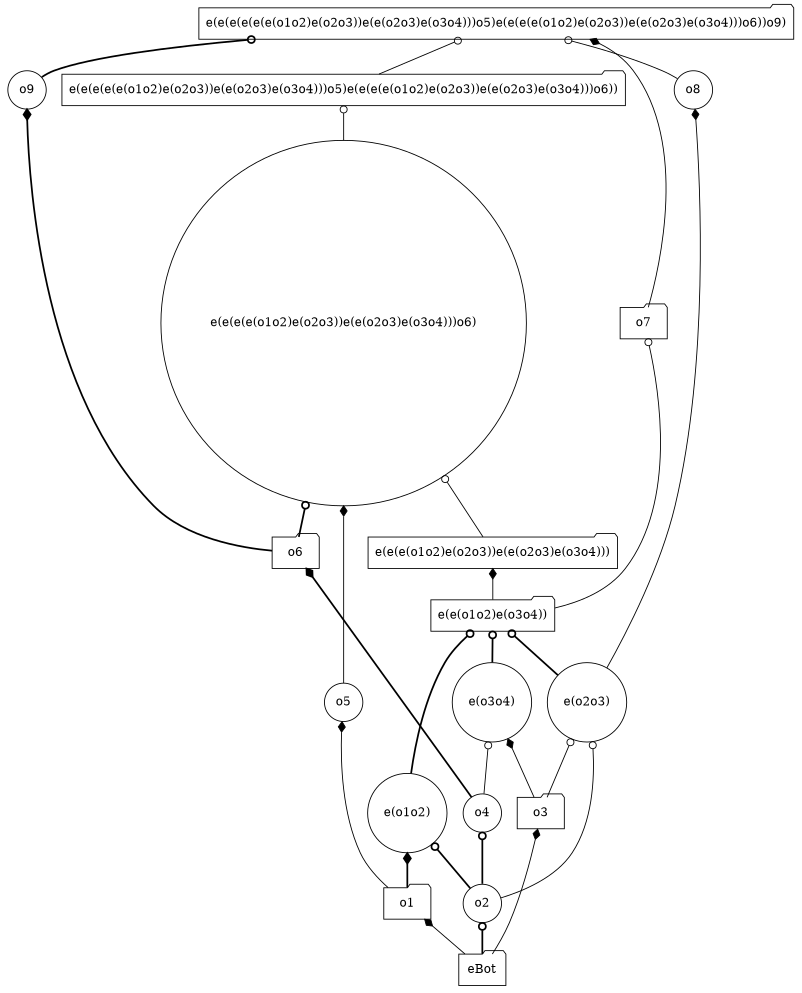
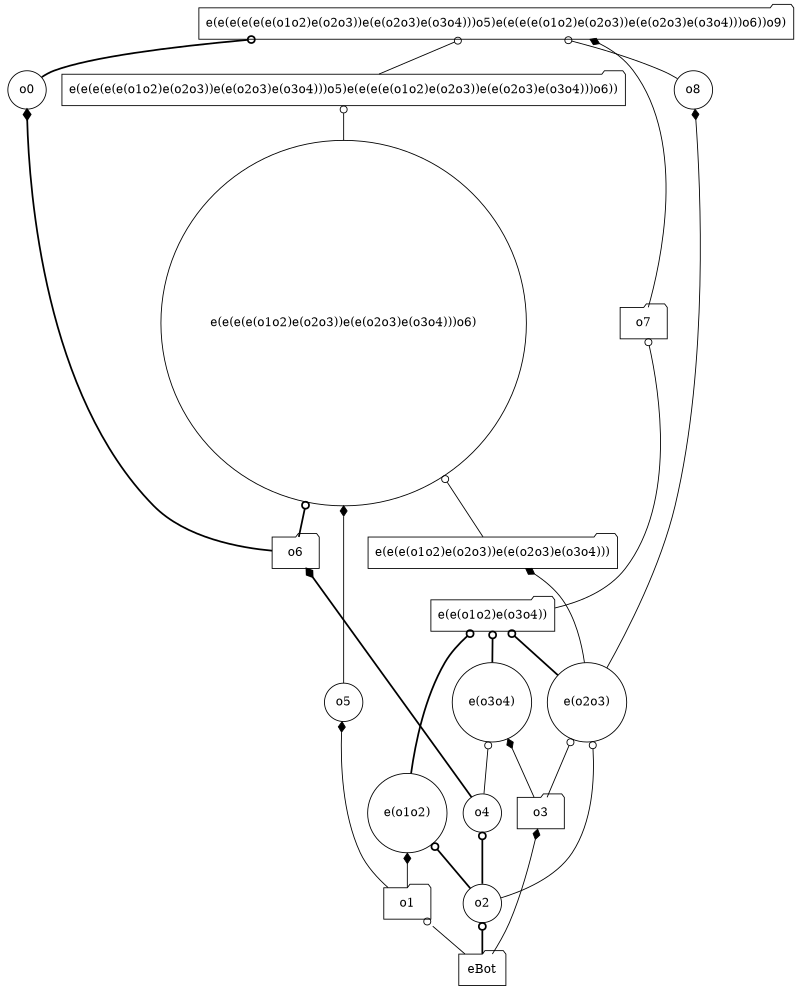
  strict digraph {
    rankdir=BT
    node [shape=folder]
    edge [arrowhead=odot style=solid]
    o6
    o4 [shape=circle]
    "e(o3o4)" [shape=circle]
-   o9 [shape=circle]
+   o9 [shape=circle label=o0]
    "e(e(e(e(o1o2)e(o2o3))e(e(o2o3)e(o3o4)))o6)" [shape=circle]
    "e(e(o1o2)e(o3o4))"
    "e(e(e(e(e(e(o1o2)e(o2o3))e(e(o2o3)e(o3o4)))o5)e(e(e(e(o1o2)e(o2o3))e(e(o2o3)e(o3o4)))o6))o9)"
    "e(e(e(o1o2)e(o2o3))e(e(o2o3)e(o3o4)))"
    o7
    "e(e(e(e(e(o1o2)e(o2o3))e(e(o2o3)e(o3o4)))o5)e(e(e(e(o1o2)e(o2o3))e(e(o2o3)e(o3o4)))o6))"
    o1
    "e(o1o2)" [shape=circle]
    o5 [shape=circle]
    eBot
    o2 [shape=circle]
    o3
    "e(o2o3)" [shape=circle]
    o8 [shape=circle]
    o6 -> o9 [arrowhead=diamond style=bold]
    o6 -> "e(e(e(e(o1o2)e(o2o3))e(e(o2o3)e(o3o4)))o6)" [style=bold]
    o4 -> o6 [arrowhead=diamond style=bold]
    o4 -> "e(o3o4)"
    "e(o3o4)" -> "e(e(o1o2)e(o3o4))" [style=bold]
    o9 -> "e(e(e(e(e(e(o1o2)e(o2o3))e(e(o2o3)e(o3o4)))o5)e(e(e(e(o1o2)e(o2o3))e(e(o2o3)e(o3o4)))o6))o9)" [style=bold]
    "e(e(e(e(o1o2)e(o2o3))e(e(o2o3)e(o3o4)))o6)" -> "e(e(e(e(e(o1o2)e(o2o3))e(e(o2o3)e(o3o4)))o5)e(e(e(e(o1o2)e(o2o3))e(e(o2o3)e(o3o4)))o6))"
-   "e(e(o1o2)e(o3o4))" -> "e(e(e(o1o2)e(o2o3))e(e(o2o3)e(o3o4)))" [arrowhead=diamond]
+   "e(o2o3)" -> "e(e(e(o1o2)e(o2o3))e(e(o2o3)e(o3o4)))" [arrowhead=diamond]
    "e(e(o1o2)e(o3o4))" -> o7
    "e(e(e(o1o2)e(o2o3))e(e(o2o3)e(o3o4)))" -> "e(e(e(e(o1o2)e(o2o3))e(e(o2o3)e(o3o4)))o6)"
    o7 -> "e(e(e(e(e(e(o1o2)e(o2o3))e(e(o2o3)e(o3o4)))o5)e(e(e(e(o1o2)e(o2o3))e(e(o2o3)e(o3o4)))o6))o9)" [arrowhead=diamond]
    "e(e(e(e(e(o1o2)e(o2o3))e(e(o2o3)e(o3o4)))o5)e(e(e(e(o1o2)e(o2o3))e(e(o2o3)e(o3o4)))o6))" -> "e(e(e(e(e(e(o1o2)e(o2o3))e(e(o2o3)e(o3o4)))o5)e(e(e(e(o1o2)e(o2o3))e(e(o2o3)e(o3o4)))o6))o9)"
-   o1 -> "e(o1o2)" [arrowhead=diamond style=bold]
+   o1 -> "e(o1o2)" [arrowhead=diamond]
    o1 -> o5 [arrowhead=diamond]
    "e(o1o2)" -> "e(e(o1o2)e(o3o4))" [style=bold]
    o5 -> "e(e(e(e(o1o2)e(o2o3))e(e(o2o3)e(o3o4)))o6)" [arrowhead=diamond]
-   eBot -> o1 [arrowhead=diamond]
+   eBot -> o1
    eBot -> o2 [style=bold]
    eBot -> o3 [arrowhead=diamond]
    o2 -> o4 [style=bold]
    o2 -> "e(o1o2)" [style=bold]
    o2 -> "e(o2o3)"
    o3 -> "e(o3o4)" [arrowhead=diamond]
    o3 -> "e(o2o3)"
    "e(o2o3)" -> "e(e(o1o2)e(o3o4))" [style=bold]
    "e(o2o3)" -> o8 [arrowhead=diamond]
    o8 -> "e(e(e(e(e(e(o1o2)e(o2o3))e(e(o2o3)e(o3o4)))o5)e(e(e(e(o1o2)e(o2o3))e(e(o2o3)e(o3o4)))o6))o9)"
  }
